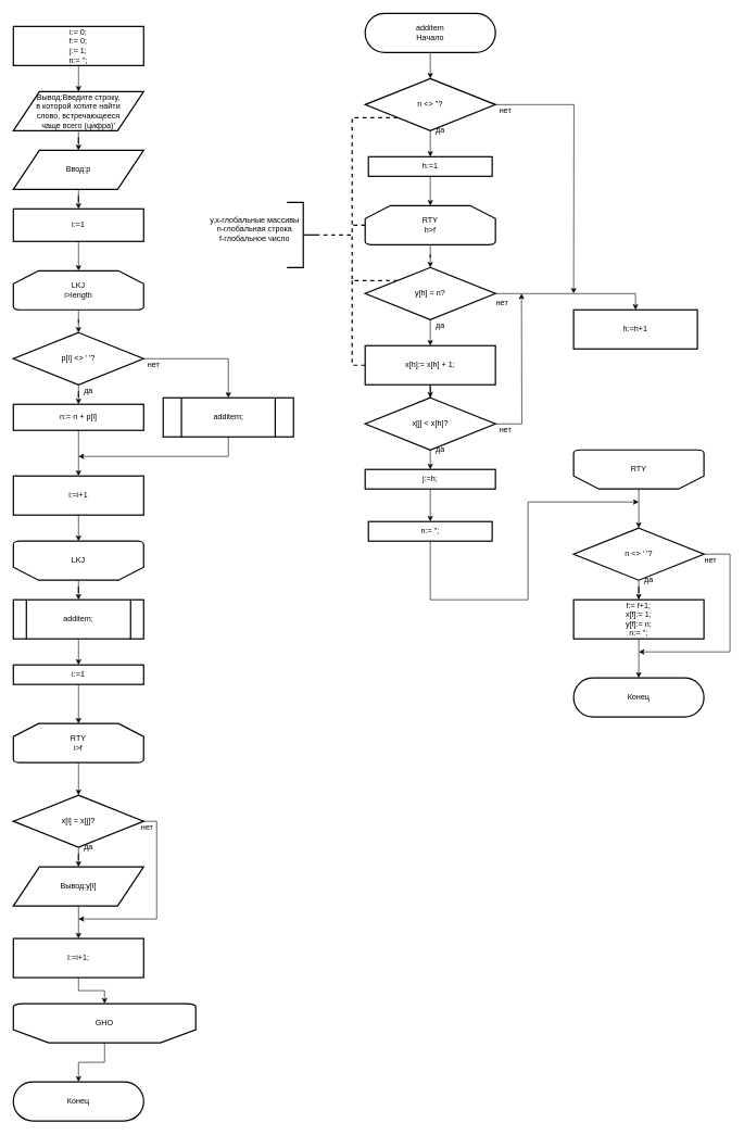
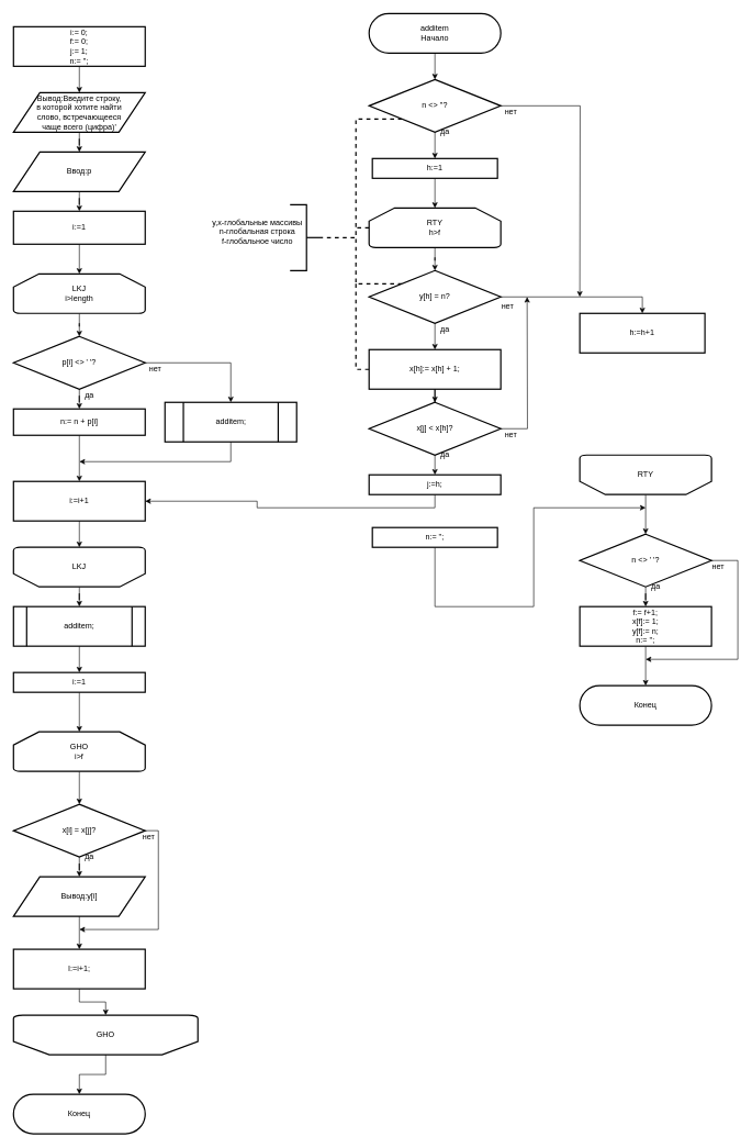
  <mxCell id="0" />
  <mxCell id="1" parent="0" />
  <mxCell id="2" style="edgeStyle=orthogonalEdgeStyle;rounded=0;orthogonalLoop=1;jettySize=auto;html=1;exitX=0.5;exitY=1;exitDx=0;exitDy=0;" edge="1" parent="1" source="3" target="5"><mxGeometry relative="1" as="geometry" /></mxCell>
  <mxCell id="3" value="&lt;div&gt;i:= 0;&lt;/div&gt;&lt;div&gt;f:= 0;&lt;/div&gt;&lt;div&gt;j:= 1;&lt;/div&gt;&lt;div&gt;n:= '';&lt;/div&gt;" style="rounded=0;whiteSpace=wrap;html=1;strokeWidth=2;" vertex="1" parent="1"><mxGeometry x="20" y="40" width="200" height="60" as="geometry" /></mxCell>
  <mxCell id="4" style="edgeStyle=orthogonalEdgeStyle;rounded=0;orthogonalLoop=1;jettySize=auto;html=1;exitX=0.5;exitY=1;exitDx=0;exitDy=0;" edge="1" parent="1" source="5" target="7"><mxGeometry relative="1" as="geometry" /></mxCell>
  <mxCell id="5" value="Вывод:Введите строку, &lt;br&gt;в которой хотите найти &lt;br&gt;слово, встречающееся &lt;br&gt;чаще всего (цифра)'" style="shape=parallelogram;perimeter=parallelogramPerimeter;whiteSpace=wrap;html=1;strokeWidth=2;" vertex="1" parent="1"><mxGeometry x="20" y="140" width="200" height="60" as="geometry" /></mxCell>
  <mxCell id="6" style="edgeStyle=orthogonalEdgeStyle;rounded=0;orthogonalLoop=1;jettySize=auto;html=1;exitX=0.5;exitY=1;exitDx=0;exitDy=0;" edge="1" parent="1" source="7" target="9"><mxGeometry relative="1" as="geometry" /></mxCell>
  <mxCell id="7" value="Ввод:p" style="shape=parallelogram;perimeter=parallelogramPerimeter;whiteSpace=wrap;html=1;strokeWidth=2;" vertex="1" parent="1"><mxGeometry x="20" y="230" width="200" height="60" as="geometry" /></mxCell>
  <mxCell id="8" style="edgeStyle=orthogonalEdgeStyle;rounded=0;orthogonalLoop=1;jettySize=auto;html=1;exitX=0.5;exitY=1;exitDx=0;exitDy=0;" edge="1" parent="1" source="9" target="11"><mxGeometry relative="1" as="geometry" /></mxCell>
  <mxCell id="9" value="i:=1" style="rounded=0;whiteSpace=wrap;html=1;strokeWidth=2;" vertex="1" parent="1"><mxGeometry x="20" y="320" width="200" height="50" as="geometry" /></mxCell>
  <mxCell id="10" style="edgeStyle=orthogonalEdgeStyle;rounded=0;orthogonalLoop=1;jettySize=auto;html=1;exitX=0.5;exitY=1;exitDx=0;exitDy=0;exitPerimeter=0;" edge="1" parent="1" source="11" target="14"><mxGeometry relative="1" as="geometry" /></mxCell>
  <mxCell id="11" value="LKJ&lt;br&gt;i&amp;gt;length" style="strokeWidth=2;html=1;shape=mxgraph.flowchart.loop_limit;whiteSpace=wrap;" vertex="1" parent="1"><mxGeometry x="20" y="415" width="200" height="60" as="geometry" /></mxCell>
  <mxCell id="12" style="edgeStyle=orthogonalEdgeStyle;rounded=0;orthogonalLoop=1;jettySize=auto;html=1;exitX=0.5;exitY=1;exitDx=0;exitDy=0;" edge="1" parent="1" source="14" target="16"><mxGeometry relative="1" as="geometry" /></mxCell>
  <mxCell id="13" style="edgeStyle=orthogonalEdgeStyle;rounded=0;orthogonalLoop=1;jettySize=auto;html=1;exitX=1;exitY=0.5;exitDx=0;exitDy=0;" edge="1" parent="1" source="14" target="18"><mxGeometry relative="1" as="geometry" /></mxCell>
  <mxCell id="14" value="p[i] &amp;lt;&amp;gt; ' '?" style="rhombus;whiteSpace=wrap;html=1;strokeWidth=2;" vertex="1" parent="1"><mxGeometry x="20" y="510" width="200" height="80" as="geometry" /></mxCell>
  <mxCell id="15" style="edgeStyle=orthogonalEdgeStyle;rounded=0;orthogonalLoop=1;jettySize=auto;html=1;exitX=0.5;exitY=1;exitDx=0;exitDy=0;" edge="1" parent="1" source="16" target="23"><mxGeometry relative="1" as="geometry" /></mxCell>
  <mxCell id="16" value="n:= n + p[i]" style="rounded=0;whiteSpace=wrap;html=1;strokeWidth=2;" vertex="1" parent="1"><mxGeometry x="20" y="620" width="200" height="40" as="geometry" /></mxCell>
  <mxCell id="17" style="edgeStyle=orthogonalEdgeStyle;rounded=0;orthogonalLoop=1;jettySize=auto;html=1;exitX=0.5;exitY=1;exitDx=0;exitDy=0;" edge="1" parent="1" source="18"><mxGeometry relative="1" as="geometry"><mxPoint x="120" y="700" as="targetPoint" /><Array as="points"><mxPoint x="350" y="700" /></Array></mxGeometry></mxCell>
  <mxCell id="18" value="" style="verticalLabelPosition=bottom;verticalAlign=top;html=1;shape=process;whiteSpace=wrap;rounded=1;size=0.14;arcSize=0;strokeWidth=2;" vertex="1" parent="1"><mxGeometry x="250" y="610" width="200" height="60" as="geometry" /></mxCell>
  <mxCell id="19" style="edgeStyle=orthogonalEdgeStyle;rounded=0;orthogonalLoop=1;jettySize=auto;html=1;exitX=0.5;exitY=1;exitDx=0;exitDy=0;" edge="1" parent="1" source="20" target="27"><mxGeometry relative="1" as="geometry" /></mxCell>
  <mxCell id="20" value="additem;" style="shape=process;whiteSpace=wrap;html=1;backgroundOutline=1;strokeWidth=2;" vertex="1" parent="1"><mxGeometry x="20" y="920" width="200" height="60" as="geometry" /></mxCell>
  <mxCell id="21" value="additem;" style="text;html=1;align=center;verticalAlign=middle;resizable=0;points=[];autosize=1;" vertex="1" parent="1"><mxGeometry x="320" y="630" width="60" height="20" as="geometry" /></mxCell>
  <mxCell id="22" style="edgeStyle=orthogonalEdgeStyle;rounded=0;orthogonalLoop=1;jettySize=auto;html=1;exitX=0.5;exitY=1;exitDx=0;exitDy=0;" edge="1" parent="1" source="23" target="25"><mxGeometry relative="1" as="geometry" /></mxCell>
  <mxCell id="23" value="i:=i+1" style="rounded=0;whiteSpace=wrap;html=1;strokeWidth=2;" vertex="1" parent="1"><mxGeometry x="20" y="730" width="200" height="60" as="geometry" /></mxCell>
  <mxCell id="24" style="edgeStyle=orthogonalEdgeStyle;rounded=0;orthogonalLoop=1;jettySize=auto;html=1;exitX=0.5;exitY=0;exitDx=0;exitDy=0;exitPerimeter=0;" edge="1" parent="1" source="25" target="20"><mxGeometry relative="1" as="geometry" /></mxCell>
  <mxCell id="25" value="LKJ" style="strokeWidth=2;html=1;shape=mxgraph.flowchart.loop_limit;whiteSpace=wrap;direction=west;" vertex="1" parent="1"><mxGeometry x="20" y="830" width="200" height="60" as="geometry" /></mxCell>
  <mxCell id="26" style="edgeStyle=orthogonalEdgeStyle;rounded=0;orthogonalLoop=1;jettySize=auto;html=1;exitX=0.5;exitY=1;exitDx=0;exitDy=0;" edge="1" parent="1" source="27" target="29"><mxGeometry relative="1" as="geometry" /></mxCell>
  <mxCell id="27" value="i:=1" style="rounded=0;whiteSpace=wrap;html=1;strokeWidth=2;" vertex="1" parent="1"><mxGeometry x="20" y="1020" width="200" height="30" as="geometry" /></mxCell>
  <mxCell id="28" style="edgeStyle=orthogonalEdgeStyle;rounded=0;orthogonalLoop=1;jettySize=auto;html=1;exitX=0.5;exitY=1;exitDx=0;exitDy=0;exitPerimeter=0;" edge="1" parent="1" source="29" target="32"><mxGeometry relative="1" as="geometry" /></mxCell>
- <mxCell id="29" value="RTY&lt;br&gt;i&amp;gt;f" style="strokeWidth=2;html=1;shape=mxgraph.flowchart.loop_limit;whiteSpace=wrap;" vertex="1" parent="1"><mxGeometry x="20" y="1110" width="200" height="60" as="geometry" /></mxCell>
+ <mxCell id="29" value="GHO&lt;br&gt;i&amp;gt;f" style="strokeWidth=2;html=1;shape=mxgraph.flowchart.loop_limit;whiteSpace=wrap;" vertex="1" parent="1"><mxGeometry x="20" y="1110" width="200" height="60" as="geometry" /></mxCell>
  <mxCell id="30" style="edgeStyle=orthogonalEdgeStyle;rounded=0;orthogonalLoop=1;jettySize=auto;html=1;exitX=0.5;exitY=1;exitDx=0;exitDy=0;" edge="1" parent="1" source="32" target="34"><mxGeometry relative="1" as="geometry" /></mxCell>
  <mxCell id="31" style="edgeStyle=orthogonalEdgeStyle;rounded=0;orthogonalLoop=1;jettySize=auto;html=1;exitX=1;exitY=0.5;exitDx=0;exitDy=0;" edge="1" parent="1" source="32"><mxGeometry relative="1" as="geometry"><mxPoint x="120" y="1410" as="targetPoint" /><Array as="points"><mxPoint x="240" y="1260" /><mxPoint x="240" y="1410" /></Array></mxGeometry></mxCell>
  <mxCell id="32" value="x[i] = x[j]?" style="rhombus;whiteSpace=wrap;html=1;strokeWidth=2;" vertex="1" parent="1"><mxGeometry x="20" y="1220" width="200" height="80" as="geometry" /></mxCell>
  <mxCell id="33" style="edgeStyle=orthogonalEdgeStyle;rounded=0;orthogonalLoop=1;jettySize=auto;html=1;exitX=0.5;exitY=1;exitDx=0;exitDy=0;entryX=0.5;entryY=0;entryDx=0;entryDy=0;" edge="1" parent="1" source="34" target="38"><mxGeometry relative="1" as="geometry" /></mxCell>
  <mxCell id="34" value="Вывод:y[i]" style="shape=parallelogram;perimeter=parallelogramPerimeter;whiteSpace=wrap;html=1;strokeWidth=2;" vertex="1" parent="1"><mxGeometry x="20" y="1330" width="200" height="60" as="geometry" /></mxCell>
  <mxCell id="35" style="edgeStyle=orthogonalEdgeStyle;rounded=0;orthogonalLoop=1;jettySize=auto;html=1;exitX=0.5;exitY=0;exitDx=0;exitDy=0;exitPerimeter=0;" edge="1" parent="1" source="36" target="39"><mxGeometry relative="1" as="geometry" /></mxCell>
  <mxCell id="36" value="GHO" style="strokeWidth=2;html=1;shape=mxgraph.flowchart.loop_limit;whiteSpace=wrap;direction=west;" vertex="1" parent="1"><mxGeometry x="20" y="1540" width="280" height="60" as="geometry" /></mxCell>
  <mxCell id="37" style="edgeStyle=orthogonalEdgeStyle;rounded=0;orthogonalLoop=1;jettySize=auto;html=1;exitX=0.5;exitY=1;exitDx=0;exitDy=0;" edge="1" parent="1" source="38" target="36"><mxGeometry relative="1" as="geometry" /></mxCell>
  <mxCell id="38" value="I:=i+1;" style="rounded=0;whiteSpace=wrap;html=1;strokeWidth=2;" vertex="1" parent="1"><mxGeometry x="20" y="1440" width="200" height="60" as="geometry" /></mxCell>
  <mxCell id="39" value="Конец" style="rounded=1;whiteSpace=wrap;html=1;strokeWidth=2;arcSize=50;" vertex="1" parent="1"><mxGeometry x="20" y="1660" width="200" height="60" as="geometry" /></mxCell>
  <mxCell id="40" value="да" style="text;html=1;align=center;verticalAlign=middle;resizable=0;points=[];autosize=1;" vertex="1" parent="1"><mxGeometry x="120" y="590" width="30" height="20" as="geometry" /></mxCell>
  <mxCell id="41" value="нет" style="text;html=1;align=center;verticalAlign=middle;resizable=0;points=[];autosize=1;" vertex="1" parent="1"><mxGeometry x="220" y="550" width="30" height="20" as="geometry" /></mxCell>
  <mxCell id="42" value="да" style="text;html=1;align=center;verticalAlign=middle;resizable=0;points=[];autosize=1;" vertex="1" parent="1"><mxGeometry x="120" y="1290" width="30" height="20" as="geometry" /></mxCell>
  <mxCell id="43" value="нет" style="text;html=1;align=center;verticalAlign=middle;resizable=0;points=[];autosize=1;" vertex="1" parent="1"><mxGeometry x="210" y="1260" width="30" height="20" as="geometry" /></mxCell>
  <mxCell id="44" style="edgeStyle=orthogonalEdgeStyle;rounded=0;orthogonalLoop=1;jettySize=auto;html=1;exitX=0.5;exitY=1;exitDx=0;exitDy=0;" edge="1" parent="1" source="45" target="49"><mxGeometry relative="1" as="geometry" /></mxCell>
  <mxCell id="45" value="additem&lt;br&gt;Начало" style="rounded=1;whiteSpace=wrap;html=1;strokeWidth=2;arcSize=50;" vertex="1" parent="1"><mxGeometry x="560" y="20" width="200" height="60" as="geometry" /></mxCell>
  <mxCell id="46" style="edgeStyle=orthogonalEdgeStyle;rounded=0;orthogonalLoop=1;jettySize=auto;html=1;exitX=0.5;exitY=1;exitDx=0;exitDy=0;" edge="1" parent="1" source="49" target="51"><mxGeometry relative="1" as="geometry" /></mxCell>
  <mxCell id="47" style="edgeStyle=orthogonalEdgeStyle;rounded=0;orthogonalLoop=1;jettySize=auto;html=1;exitX=1;exitY=0.5;exitDx=0;exitDy=0;" edge="1" parent="1" source="49"><mxGeometry relative="1" as="geometry"><mxPoint x="880" y="450" as="targetPoint" /></mxGeometry></mxCell>
  <mxCell id="48" style="edgeStyle=orthogonalEdgeStyle;rounded=0;orthogonalLoop=1;jettySize=auto;html=1;exitX=0;exitY=1;exitDx=0;exitDy=0;entryX=0;entryY=0.5;entryDx=0;entryDy=0;entryPerimeter=0;endArrow=none;endFill=0;dashed=1;strokeWidth=2;" edge="1" parent="1" source="49" target="87"><mxGeometry relative="1" as="geometry"><mxPoint x="510" y="360" as="targetPoint" /><Array as="points"><mxPoint x="540" y="180" /><mxPoint x="540" y="360" /></Array></mxGeometry></mxCell>
  <mxCell id="49" value="n &amp;lt;&amp;gt; ''?" style="rhombus;whiteSpace=wrap;html=1;strokeWidth=2;" vertex="1" parent="1"><mxGeometry x="560" y="120" width="200" height="80" as="geometry" /></mxCell>
  <mxCell id="50" style="edgeStyle=orthogonalEdgeStyle;rounded=0;orthogonalLoop=1;jettySize=auto;html=1;exitX=0.5;exitY=1;exitDx=0;exitDy=0;entryX=0.5;entryY=0;entryDx=0;entryDy=0;entryPerimeter=0;" edge="1" parent="1" source="51" target="54"><mxGeometry relative="1" as="geometry" /></mxCell>
  <mxCell id="51" value="h:=1" style="rounded=0;whiteSpace=wrap;html=1;strokeWidth=2;" vertex="1" parent="1"><mxGeometry x="565" y="240" width="190" height="30" as="geometry" /></mxCell>
  <mxCell id="52" style="edgeStyle=orthogonalEdgeStyle;rounded=0;orthogonalLoop=1;jettySize=auto;html=1;exitX=0.5;exitY=1;exitDx=0;exitDy=0;exitPerimeter=0;" edge="1" parent="1" source="54" target="58"><mxGeometry relative="1" as="geometry" /></mxCell>
  <mxCell id="53" style="edgeStyle=orthogonalEdgeStyle;rounded=0;orthogonalLoop=1;jettySize=auto;html=1;exitX=0;exitY=0.5;exitDx=0;exitDy=0;exitPerimeter=0;dashed=1;endArrow=none;endFill=0;strokeWidth=2;" edge="1" parent="1" source="54"><mxGeometry relative="1" as="geometry"><mxPoint x="540" y="345" as="targetPoint" /></mxGeometry></mxCell>
  <mxCell id="54" value="RTY&lt;br&gt;h&amp;gt;f" style="strokeWidth=2;html=1;shape=mxgraph.flowchart.loop_limit;whiteSpace=wrap;" vertex="1" parent="1"><mxGeometry x="560" y="315" width="200" height="60" as="geometry" /></mxCell>
  <mxCell id="55" style="edgeStyle=orthogonalEdgeStyle;rounded=0;orthogonalLoop=1;jettySize=auto;html=1;exitX=0.5;exitY=1;exitDx=0;exitDy=0;" edge="1" parent="1" source="58" target="61"><mxGeometry relative="1" as="geometry" /></mxCell>
  <mxCell id="56" style="edgeStyle=orthogonalEdgeStyle;rounded=0;orthogonalLoop=1;jettySize=auto;html=1;exitX=1;exitY=0.5;exitDx=0;exitDy=0;entryX=0.5;entryY=0;entryDx=0;entryDy=0;" edge="1" parent="1" source="58" target="70"><mxGeometry relative="1" as="geometry"><mxPoint x="920" y="455" as="targetPoint" /><Array as="points"><mxPoint x="760" y="450" /><mxPoint x="975" y="450" /></Array></mxGeometry></mxCell>
  <mxCell id="57" style="edgeStyle=orthogonalEdgeStyle;rounded=0;orthogonalLoop=1;jettySize=auto;html=1;exitX=0;exitY=0;exitDx=0;exitDy=0;dashed=1;endArrow=none;endFill=0;strokeWidth=2;" edge="1" parent="1" source="58"><mxGeometry relative="1" as="geometry"><mxPoint x="540" y="360" as="targetPoint" /></mxGeometry></mxCell>
  <mxCell id="58" value="y[h] = n?" style="rhombus;whiteSpace=wrap;html=1;strokeWidth=2;" vertex="1" parent="1"><mxGeometry x="560" y="410" width="200" height="80" as="geometry" /></mxCell>
  <mxCell id="59" style="edgeStyle=orthogonalEdgeStyle;rounded=0;orthogonalLoop=1;jettySize=auto;html=1;exitX=0.5;exitY=1;exitDx=0;exitDy=0;" edge="1" parent="1" source="61" target="64"><mxGeometry relative="1" as="geometry" /></mxCell>
  <mxCell id="60" style="edgeStyle=orthogonalEdgeStyle;rounded=0;orthogonalLoop=1;jettySize=auto;html=1;exitX=0;exitY=0.5;exitDx=0;exitDy=0;dashed=1;endArrow=none;endFill=0;strokeWidth=2;" edge="1" parent="1" source="61"><mxGeometry relative="1" as="geometry"><mxPoint x="540" y="430" as="targetPoint" /></mxGeometry></mxCell>
  <mxCell id="61" value="x[h]:= x[h] + 1;" style="rounded=0;whiteSpace=wrap;html=1;strokeWidth=2;" vertex="1" parent="1"><mxGeometry x="560" y="530" width="200" height="60" as="geometry" /></mxCell>
  <mxCell id="62" style="edgeStyle=orthogonalEdgeStyle;rounded=0;orthogonalLoop=1;jettySize=auto;html=1;exitX=0.5;exitY=1;exitDx=0;exitDy=0;entryX=0.5;entryY=0;entryDx=0;entryDy=0;" edge="1" parent="1" source="64" target="66"><mxGeometry relative="1" as="geometry" /></mxCell>
  <mxCell id="63" style="edgeStyle=orthogonalEdgeStyle;rounded=0;orthogonalLoop=1;jettySize=auto;html=1;exitX=1;exitY=0.5;exitDx=0;exitDy=0;" edge="1" parent="1" source="64"><mxGeometry relative="1" as="geometry"><mxPoint x="800" y="450" as="targetPoint" /></mxGeometry></mxCell>
  <mxCell id="64" value="x[j] &amp;lt; x[h]?" style="rhombus;whiteSpace=wrap;html=1;strokeWidth=2;" vertex="1" parent="1"><mxGeometry x="560" y="610" width="200" height="80" as="geometry" /></mxCell>
- <mxCell id="65" style="edgeStyle=orthogonalEdgeStyle;rounded=0;orthogonalLoop=1;jettySize=auto;html=1;exitX=0.5;exitY=1;exitDx=0;exitDy=0;" edge="1" parent="1" source="66" target="68"><mxGeometry relative="1" as="geometry" /></mxCell>
+ <mxCell id="65" style="edgeStyle=orthogonalEdgeStyle;rounded=0;orthogonalLoop=1;jettySize=auto;html=1;exitX=0.5;exitY=1;exitDx=0;exitDy=0;" edge="1" parent="1" source="66" target="23"><mxGeometry relative="1" as="geometry" /></mxCell>
  <mxCell id="66" value="j:=h;" style="rounded=0;whiteSpace=wrap;html=1;strokeWidth=2;" vertex="1" parent="1"><mxGeometry x="560" y="720" width="200" height="30" as="geometry" /></mxCell>
  <mxCell id="67" style="edgeStyle=orthogonalEdgeStyle;rounded=0;orthogonalLoop=1;jettySize=auto;html=1;exitX=0.5;exitY=1;exitDx=0;exitDy=0;" edge="1" parent="1" source="68"><mxGeometry relative="1" as="geometry"><mxPoint x="980" y="770" as="targetPoint" /><Array as="points"><mxPoint x="660" y="920" /><mxPoint x="810" y="920" /><mxPoint x="810" y="770" /></Array></mxGeometry></mxCell>
  <mxCell id="68" value="n:= '';" style="rounded=0;whiteSpace=wrap;html=1;strokeWidth=2;" vertex="1" parent="1"><mxGeometry x="565" y="800" width="190" height="30" as="geometry" /></mxCell>
  <mxCell id="69" style="edgeStyle=orthogonalEdgeStyle;rounded=0;orthogonalLoop=1;jettySize=auto;html=1;exitX=0.5;exitY=1;exitDx=0;exitDy=0;" edge="1" parent="1" source="68" target="68"><mxGeometry relative="1" as="geometry" /></mxCell>
  <mxCell id="70" value="h:=h+1" style="rounded=0;whiteSpace=wrap;html=1;strokeWidth=2;" vertex="1" parent="1"><mxGeometry x="880" y="475" width="190" height="60" as="geometry" /></mxCell>
  <mxCell id="71" style="edgeStyle=orthogonalEdgeStyle;rounded=0;orthogonalLoop=1;jettySize=auto;html=1;exitX=0.5;exitY=0;exitDx=0;exitDy=0;exitPerimeter=0;" edge="1" parent="1" source="72" target="75"><mxGeometry relative="1" as="geometry"><Array as="points"><mxPoint x="980" y="750" /></Array></mxGeometry></mxCell>
  <mxCell id="72" value="RTY" style="strokeWidth=2;html=1;shape=mxgraph.flowchart.loop_limit;whiteSpace=wrap;direction=west;" vertex="1" parent="1"><mxGeometry x="880" y="690" width="200" height="60" as="geometry" /></mxCell>
  <mxCell id="73" style="edgeStyle=orthogonalEdgeStyle;rounded=0;orthogonalLoop=1;jettySize=auto;html=1;exitX=0.5;exitY=1;exitDx=0;exitDy=0;" edge="1" parent="1" source="75" target="77"><mxGeometry relative="1" as="geometry" /></mxCell>
  <mxCell id="74" style="edgeStyle=orthogonalEdgeStyle;rounded=0;orthogonalLoop=1;jettySize=auto;html=1;exitX=1;exitY=0.5;exitDx=0;exitDy=0;" edge="1" parent="1" source="75"><mxGeometry relative="1" as="geometry"><mxPoint x="980" y="1000" as="targetPoint" /><Array as="points"><mxPoint x="1120" y="850" /><mxPoint x="1120" y="1000" /></Array></mxGeometry></mxCell>
  <mxCell id="75" value="n &amp;lt;&amp;gt; ' '?" style="rhombus;whiteSpace=wrap;html=1;strokeWidth=2;" vertex="1" parent="1"><mxGeometry x="880" y="810" width="200" height="80" as="geometry" /></mxCell>
  <mxCell id="76" style="edgeStyle=orthogonalEdgeStyle;rounded=0;orthogonalLoop=1;jettySize=auto;html=1;exitX=0.5;exitY=1;exitDx=0;exitDy=0;" edge="1" parent="1" source="77" target="78"><mxGeometry relative="1" as="geometry" /></mxCell>
  <mxCell id="77" value="&lt;div&gt;f:= f+1;&lt;/div&gt;&lt;div&gt;x[f]:= 1;&lt;/div&gt;&lt;div&gt;y[f]:= n;&lt;/div&gt;&lt;div&gt;n:= '';&lt;/div&gt;" style="rounded=0;whiteSpace=wrap;html=1;strokeWidth=2;" vertex="1" parent="1"><mxGeometry x="880" y="920" width="200" height="60" as="geometry" /></mxCell>
  <mxCell id="78" value="Конец" style="rounded=1;whiteSpace=wrap;html=1;strokeWidth=2;arcSize=50;" vertex="1" parent="1"><mxGeometry x="880" y="1040" width="200" height="60" as="geometry" /></mxCell>
  <mxCell id="79" value="да" style="text;html=1;align=center;verticalAlign=middle;resizable=0;points=[];autosize=1;" vertex="1" parent="1"><mxGeometry x="980" y="880" width="30" height="20" as="geometry" /></mxCell>
  <mxCell id="80" value="нет" style="text;html=1;align=center;verticalAlign=middle;resizable=0;points=[];autosize=1;" vertex="1" parent="1"><mxGeometry x="1075" y="850" width="30" height="20" as="geometry" /></mxCell>
  <mxCell id="81" value="да" style="text;html=1;align=center;verticalAlign=middle;resizable=0;points=[];autosize=1;" vertex="1" parent="1"><mxGeometry x="660" y="490" width="30" height="20" as="geometry" /></mxCell>
  <mxCell id="82" value="нет" style="text;html=1;align=center;verticalAlign=middle;resizable=0;points=[];autosize=1;" vertex="1" parent="1"><mxGeometry x="755" y="455" width="30" height="20" as="geometry" /></mxCell>
  <mxCell id="83" value="да" style="text;html=1;align=center;verticalAlign=middle;resizable=0;points=[];autosize=1;" vertex="1" parent="1"><mxGeometry x="660" y="680" width="30" height="20" as="geometry" /></mxCell>
  <mxCell id="84" value="нет" style="text;html=1;align=center;verticalAlign=middle;resizable=0;points=[];autosize=1;" vertex="1" parent="1"><mxGeometry x="760" y="650" width="30" height="20" as="geometry" /></mxCell>
  <mxCell id="85" value="да" style="text;html=1;align=center;verticalAlign=middle;resizable=0;points=[];autosize=1;" vertex="1" parent="1"><mxGeometry x="660" y="190" width="30" height="20" as="geometry" /></mxCell>
  <mxCell id="86" value="нет" style="text;html=1;align=center;verticalAlign=middle;resizable=0;points=[];autosize=1;" vertex="1" parent="1"><mxGeometry x="760" y="160" width="30" height="20" as="geometry" /></mxCell>
  <mxCell id="87" value="" style="strokeWidth=2;html=1;shape=mxgraph.flowchart.annotation_2;align=left;labelPosition=right;pointerEvents=1;rotation=-180;" vertex="1" parent="1"><mxGeometry x="440" y="310" width="50" height="100" as="geometry" /></mxCell>
  <mxCell id="88" value="y,x-глобальные массивы&lt;br&gt;n-глобальная строка&lt;br&gt;f-глобальное число" style="text;html=1;align=center;verticalAlign=middle;resizable=0;points=[];autosize=1;" vertex="1" parent="1"><mxGeometry x="315" y="326" width="150" height="50" as="geometry" /></mxCell>
